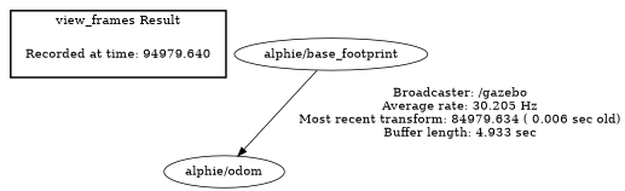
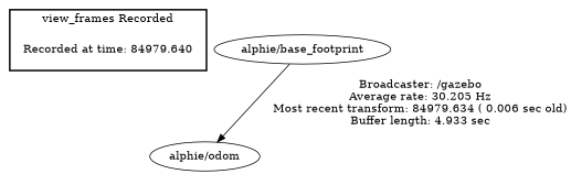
  digraph {
-   "Recorded at time: 84979.640" [shape=plaintext label="Recorded at time: 94979.640"]
+   "Recorded at time: 84979.640" [shape=plaintext]
    "alphie/odom"
    "alphie/base_footprint"
    subgraph cluster_1 {
      color=black
-     label="view_frames Result"
+     label="view_frames Recorded"
      style=bold
      "Recorded at time: 84979.640"
    }
    "Recorded at time: 84979.640" -> "alphie/odom" [style=invis]
    "alphie/base_footprint" -> "alphie/odom" [label="Broadcaster: /gazebo\nAverage rate: 30.205 Hz\nMost recent transform: 84979.634 ( 0.006 sec old)\nBuffer length: 4.933 sec\n"]
  }
